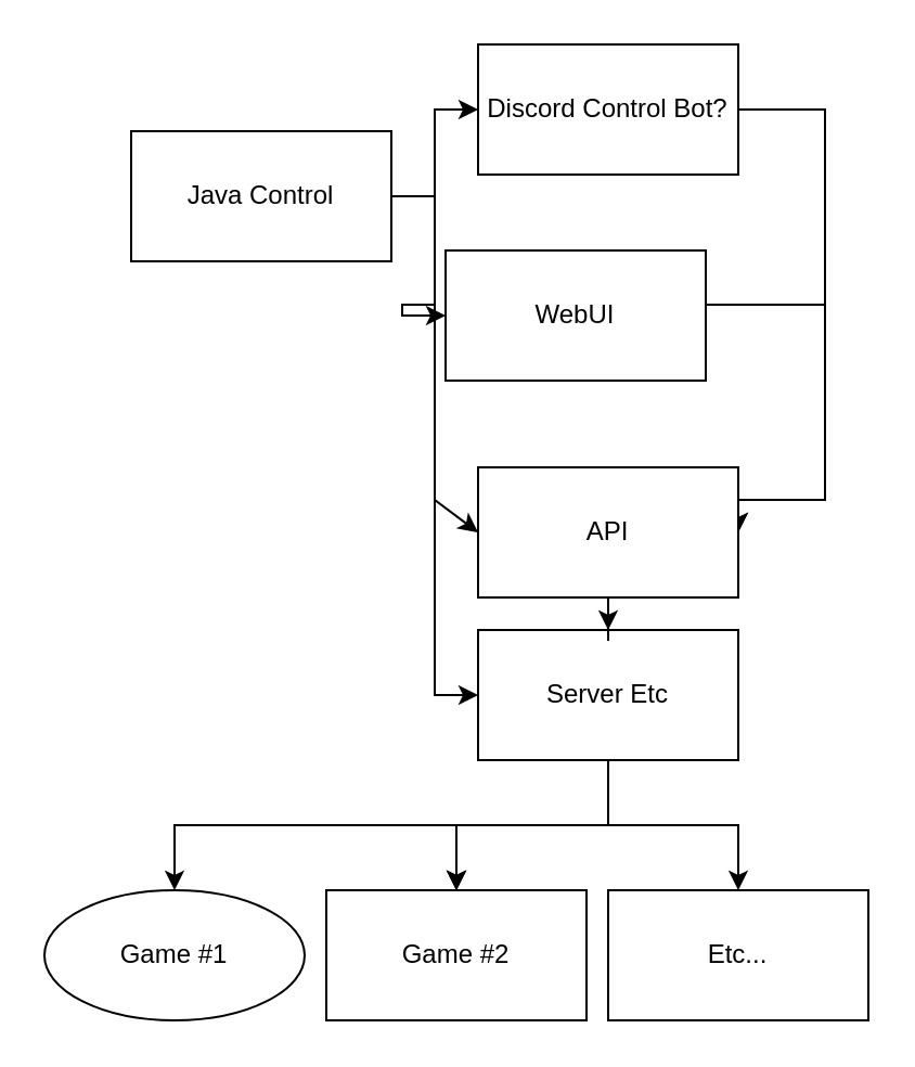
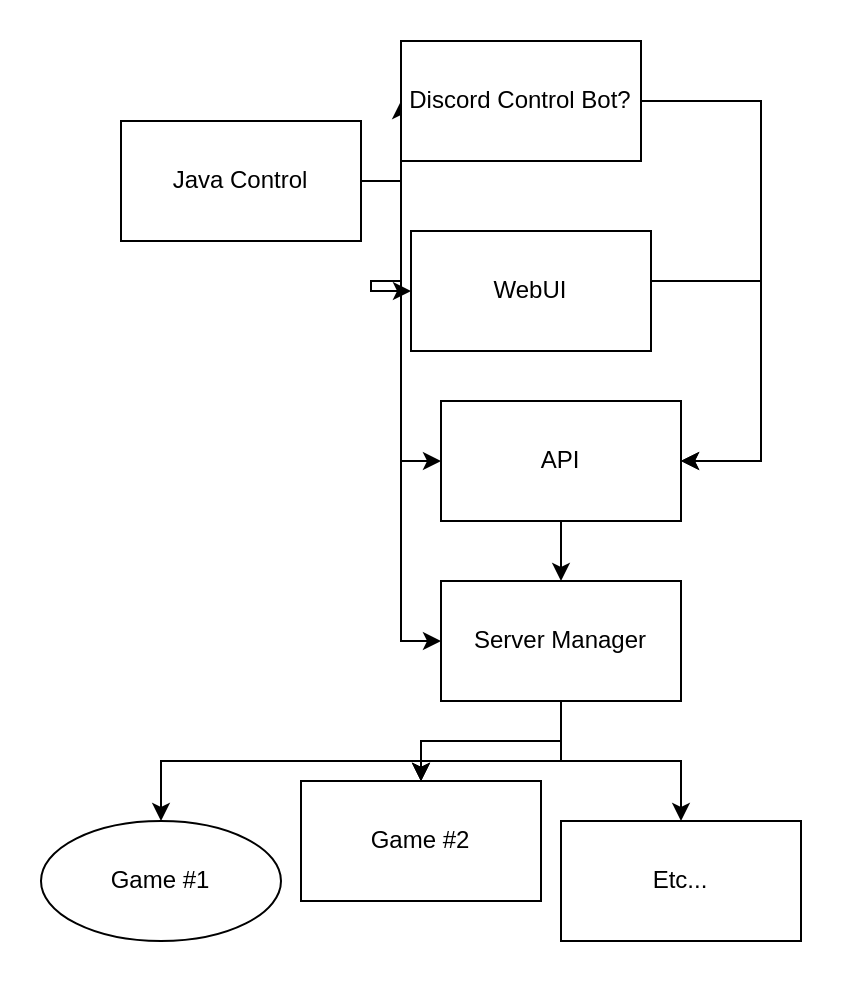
  <mxCell id="0" />
  <mxCell id="1" parent="0" />
  <mxCell id="2" value="" style="edgeStyle=orthogonalEdgeStyle;rounded=0;orthogonalLoop=1;jettySize=auto;html=1;" parent="1" source="5" target="7" edge="1"><mxGeometry relative="1" as="geometry" /></mxCell>
  <mxCell id="3" value="" style="edgeStyle=orthogonalEdgeStyle;rounded=0;orthogonalLoop=1;jettySize=auto;html=1;" parent="1" source="5" target="13" edge="1"><mxGeometry relative="1" as="geometry"><Array as="points"><mxPoint x="200" y="90" /><mxPoint x="200" y="320" /></Array></mxGeometry></mxCell>
  <mxCell id="4" value="" style="edgeStyle=orthogonalEdgeStyle;rounded=0;orthogonalLoop=1;jettySize=auto;html=1;" parent="1" source="5" target="18" edge="1"><mxGeometry relative="1" as="geometry" /></mxCell>
  <mxCell id="5" value="Java Control" style="rounded=0;whiteSpace=wrap;html=1;" parent="1" vertex="1"><mxGeometry x="60" y="60" width="120" height="60" as="geometry" /></mxCell>
  <mxCell id="6" value="" style="edgeStyle=orthogonalEdgeStyle;rounded=0;orthogonalLoop=1;jettySize=auto;html=1;strokeColor=#000000;entryX=1;entryY=0.5;entryDx=0;entryDy=0;" parent="1" source="7" target="20" edge="1"><mxGeometry relative="1" as="geometry"><mxPoint x="420" y="140" as="targetPoint" /><Array as="points"><mxPoint x="380" y="140" /><mxPoint x="380" y="230" /></Array></mxGeometry></mxCell>
  <mxCell id="7" value="WebUI" style="whiteSpace=wrap;html=1;" parent="1" vertex="1"><mxGeometry x="205" y="115" width="120" height="60" as="geometry" /></mxCell>
  <mxCell id="8" value="" style="edgeStyle=orthogonalEdgeStyle;rounded=0;orthogonalLoop=1;jettySize=auto;html=1;" parent="1" source="13" target="14" edge="1"><mxGeometry relative="1" as="geometry"><Array as="points"><mxPoint x="280" y="380" /><mxPoint x="80" y="380" /></Array></mxGeometry></mxCell>
  <mxCell id="9" value="" style="edgeStyle=orthogonalEdgeStyle;rounded=0;orthogonalLoop=1;jettySize=auto;html=1;" parent="1" source="13" target="15" edge="1"><mxGeometry relative="1" as="geometry" /></mxCell>
  <mxCell id="10" value="" style="edgeStyle=orthogonalEdgeStyle;rounded=0;orthogonalLoop=1;jettySize=auto;html=1;" parent="1" source="13" target="15" edge="1"><mxGeometry relative="1" as="geometry" /></mxCell>
  <mxCell id="11" value="" style="edgeStyle=orthogonalEdgeStyle;rounded=0;orthogonalLoop=1;jettySize=auto;html=1;" parent="1" source="13" target="15" edge="1"><mxGeometry relative="1" as="geometry" /></mxCell>
  <mxCell id="12" value="" style="edgeStyle=orthogonalEdgeStyle;rounded=0;orthogonalLoop=1;jettySize=auto;html=1;" parent="1" source="13" target="16" edge="1"><mxGeometry relative="1" as="geometry" /></mxCell>
- <mxCell id="13" value="Server Etc" style="rounded=0;whiteSpace=wrap;html=1;" parent="1" vertex="1"><mxGeometry x="220" y="290" width="120" height="60" as="geometry" /></mxCell>
+ <mxCell id="13" value="Server Manager" style="rounded=0;whiteSpace=wrap;html=1;" parent="1" vertex="1"><mxGeometry x="220" y="290" width="120" height="60" as="geometry" /></mxCell>
  <mxCell id="14" value="Game #1" style="ellipse;whiteSpace=wrap;html=1;" parent="1" vertex="1"><mxGeometry x="20" y="410" width="120" height="60" as="geometry" /></mxCell>
- <mxCell id="15" value="Game #2" style="rounded=0;whiteSpace=wrap;html=1;" parent="1" vertex="1"><mxGeometry x="150" y="410" width="120" height="60" as="geometry" /></mxCell>
+ <mxCell id="15" value="Game #2" style="rounded=0;whiteSpace=wrap;html=1;" parent="1" vertex="1"><mxGeometry x="150" y="390" width="120" height="60" as="geometry" /></mxCell>
  <mxCell id="16" value="Etc..." style="rounded=0;whiteSpace=wrap;html=1;" parent="1" vertex="1"><mxGeometry x="280" y="410" width="120" height="60" as="geometry" /></mxCell>
  <mxCell id="17" style="edgeStyle=orthogonalEdgeStyle;rounded=0;orthogonalLoop=1;jettySize=auto;html=1;strokeColor=#000000;entryX=1;entryY=0.5;entryDx=0;entryDy=0;" parent="1" source="18" target="20" edge="1"><mxGeometry relative="1" as="geometry"><mxPoint x="380" y="240" as="targetPoint" /><Array as="points"><mxPoint x="380" y="50" /><mxPoint x="380" y="230" /></Array></mxGeometry></mxCell>
- <mxCell id="18" value="Discord Control Bot?" style="rounded=0;whiteSpace=wrap;html=1;" parent="1" vertex="1"><mxGeometry x="220" y="20" width="120" height="60" as="geometry" /></mxCell>
+ <mxCell id="18" value="Discord Control Bot?" style="rounded=0;whiteSpace=wrap;html=1;" parent="1" vertex="1"><mxGeometry x="200" y="20" width="120" height="60" as="geometry" /></mxCell>
  <mxCell id="19" value="" style="edgeStyle=orthogonalEdgeStyle;rounded=0;orthogonalLoop=1;jettySize=auto;html=1;strokeColor=#000000;" parent="1" source="20" target="13" edge="1"><mxGeometry relative="1" as="geometry" /></mxCell>
- <mxCell id="20" value="API" style="rounded=0;whiteSpace=wrap;html=1;" parent="1" vertex="1"><mxGeometry x="220" y="215" width="120" height="60" as="geometry" /></mxCell>
+ <mxCell id="20" value="API" style="rounded=0;whiteSpace=wrap;html=1;" parent="1" vertex="1"><mxGeometry x="220" y="200" width="120" height="60" as="geometry" /></mxCell>
  <mxCell id="21" value="" style="endArrow=classic;html=1;rounded=0;strokeColor=#000000;exitX=1;exitY=0.5;exitDx=0;exitDy=0;entryX=0;entryY=0.5;entryDx=0;entryDy=0;" parent="1" source="5" target="20" edge="1"><mxGeometry width="50" height="50" relative="1" as="geometry"><mxPoint x="100" y="250" as="sourcePoint" /><mxPoint x="200" y="290" as="targetPoint" /><Array as="points"><mxPoint x="200" y="90" /><mxPoint x="200" y="230" /></Array></mxGeometry></mxCell>
